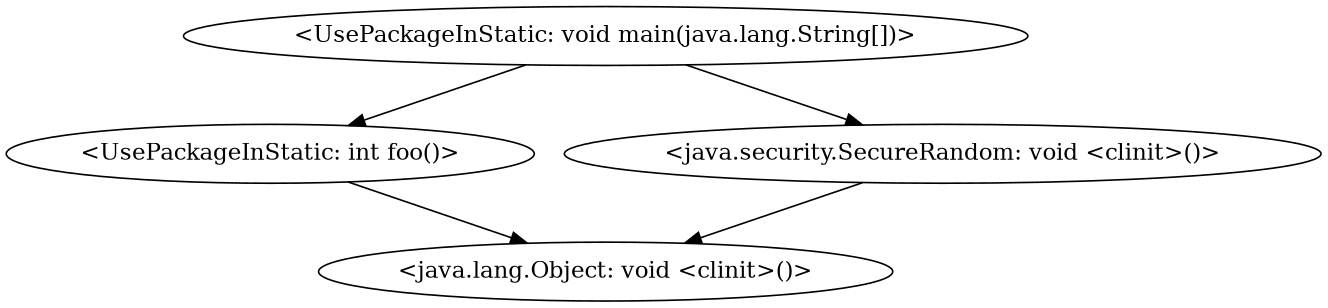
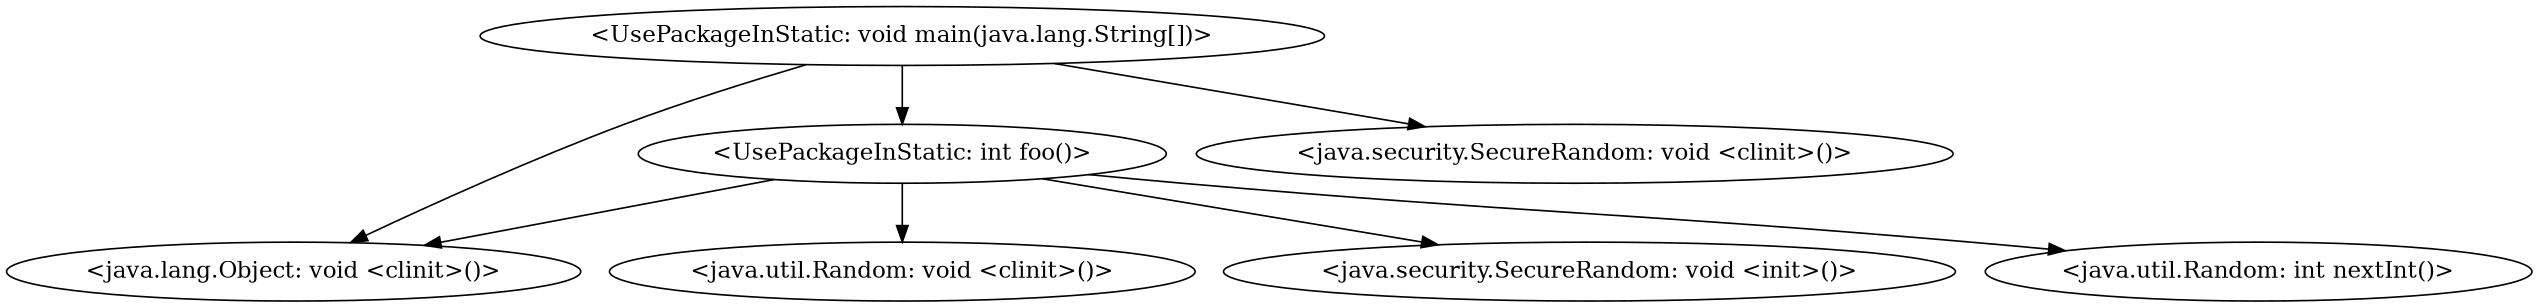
  digraph {
    "<UsePackageInStatic: void main(java.lang.String[])>"
    "<java.lang.Object: void <clinit>()>"
    "<UsePackageInStatic: int foo()>"
    "<java.security.SecureRandom: void <clinit>()>"
-   "<java.security.SecureRandom: void <clinit>()>" -> "<java.lang.Object: void <clinit>()>"
+   "<java.util.Random: void <clinit>()>"
+   "<java.security.SecureRandom: void <init>()>"
+   "<java.util.Random: int nextInt()>"
+   "<UsePackageInStatic: void main(java.lang.String[])>" -> "<java.lang.Object: void <clinit>()>"
    "<UsePackageInStatic: void main(java.lang.String[])>" -> "<UsePackageInStatic: int foo()>"
    "<UsePackageInStatic: void main(java.lang.String[])>" -> "<java.security.SecureRandom: void <clinit>()>"
    "<UsePackageInStatic: int foo()>" -> "<java.lang.Object: void <clinit>()>"
+   "<UsePackageInStatic: int foo()>" -> "<java.util.Random: void <clinit>()>"
+   "<UsePackageInStatic: int foo()>" -> "<java.security.SecureRandom: void <init>()>"
+   "<UsePackageInStatic: int foo()>" -> "<java.util.Random: int nextInt()>"
  }
